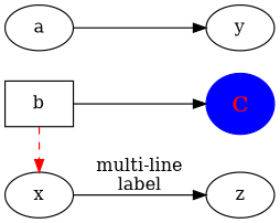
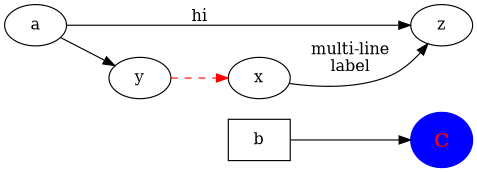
  digraph {
    rankdir=LR
    b [shape=box]
    x
    c [color=blue fontcolor=red fontnqme="Palatino-Italic" fontsize=24 labfl="hello\nworld" style=filled]
    z
    a
    y
    subgraph sub_1 {
      rank=same
      b
      x
    }
-   b -> x [color=red style=dashed]
+   y -> x [color=red style=dashed]
    b -> c
    x -> z [label="multi-line\nlabel"]
+   a -> z [label=hi weight=255]
    a -> y
  }
